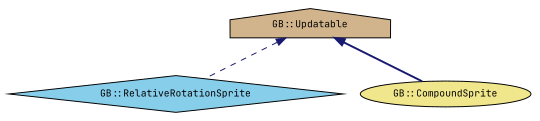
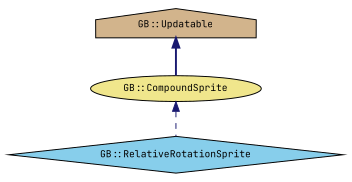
  digraph {
    fontname="JetBrains Mono"
    node [color=black fontname="JetBrains Mono" fontsize=10 style=filled]
    edge [color=midnightblue dir=back fontname="JetBrains Mono" fontsize=10 labelfontname=Helvetica labelfontsize=10]
    n1 [fillcolor=skyblue fontcolor=black height=0.2 label="GB::RelativeRotationSprite" shape=diamond width=0.4]
    n2 [fillcolor=khaki height=0.2 label="GB::CompoundSprite" shape=ellipse width=0.4]
    n3 [fillcolor=tan height=0.2 label="GB::Updatable" shape=house width=0.4]
-   n3 -> n1 [style=dashed]
+   n2 -> n1 [style=dashed]
    n3 -> n2 [style=bold]
  }
